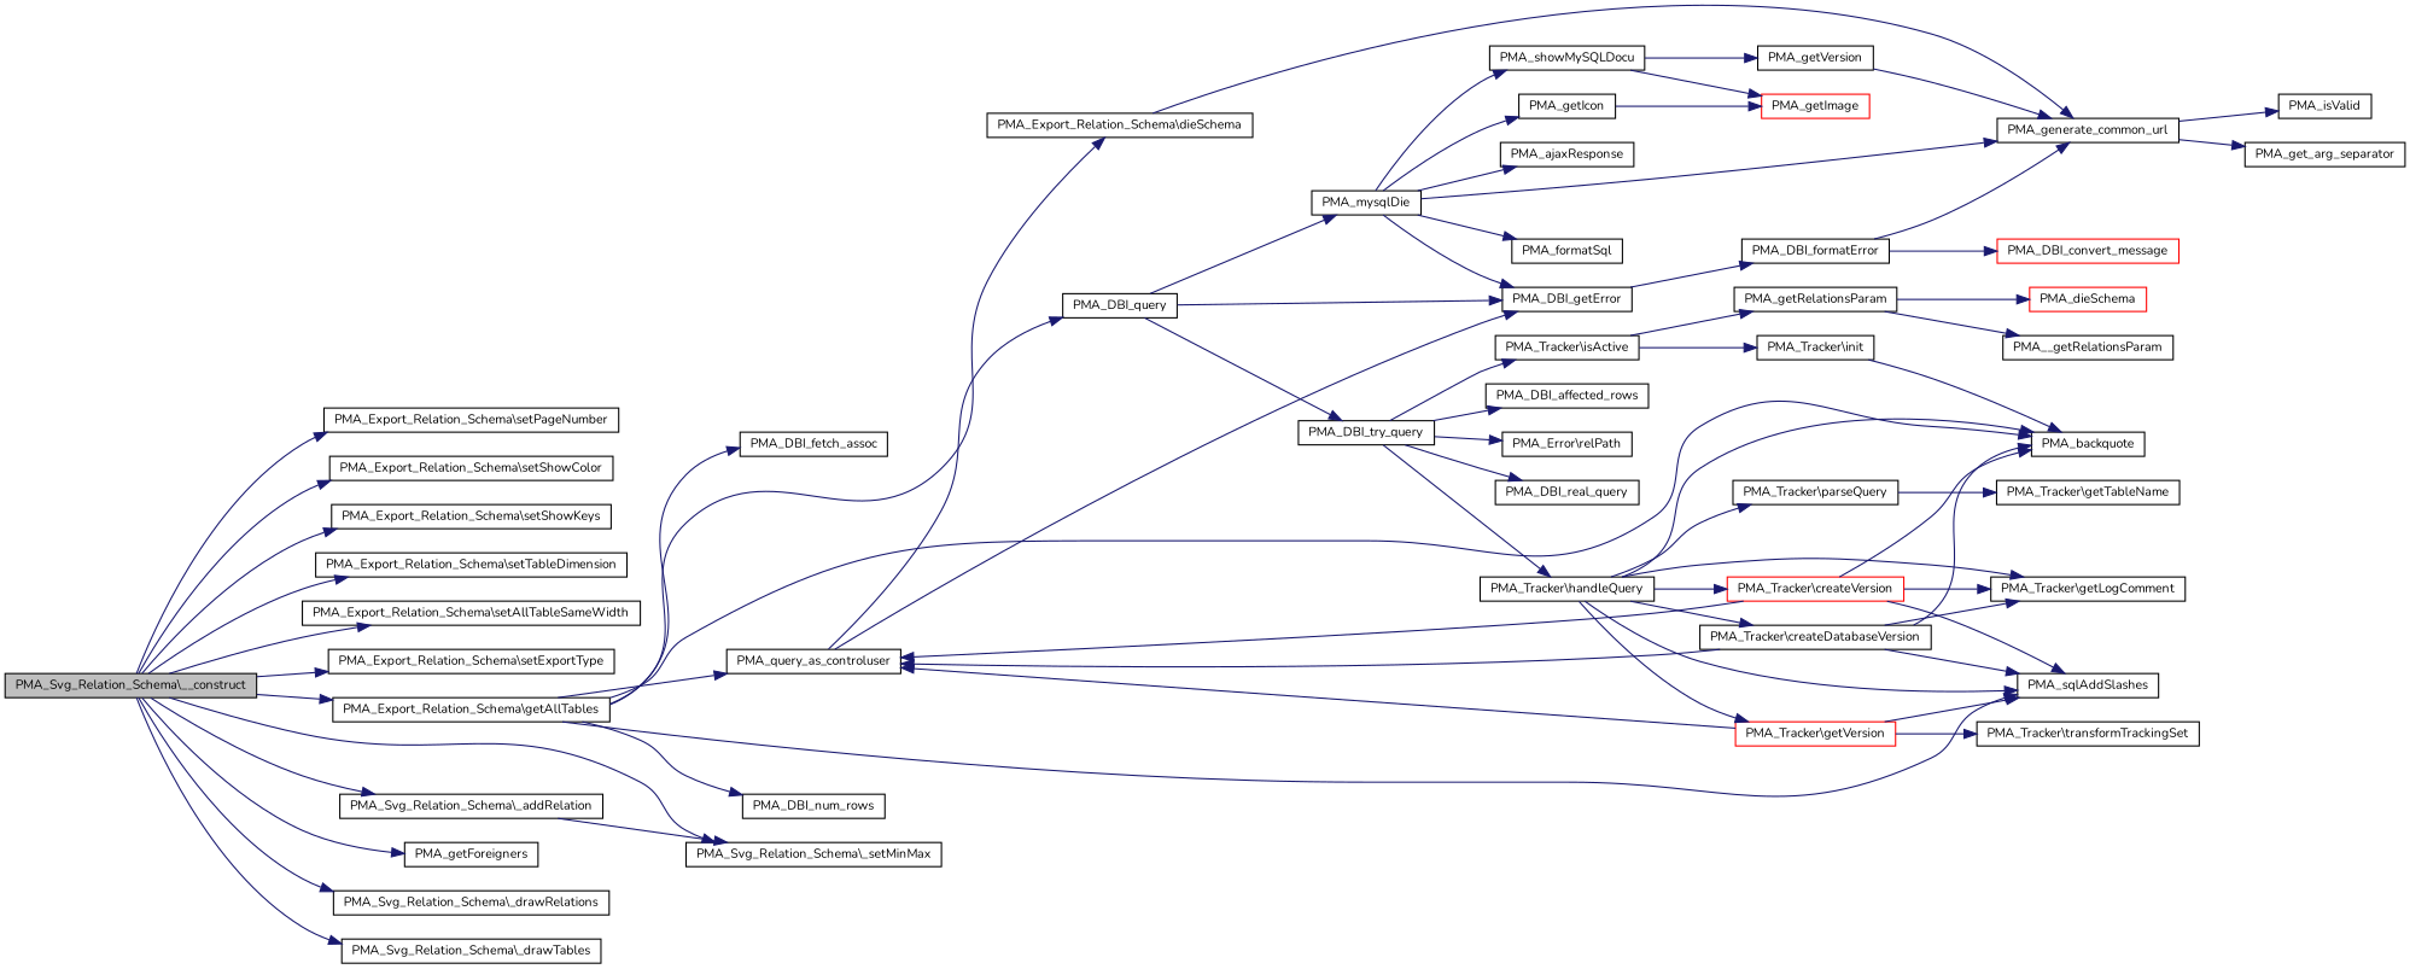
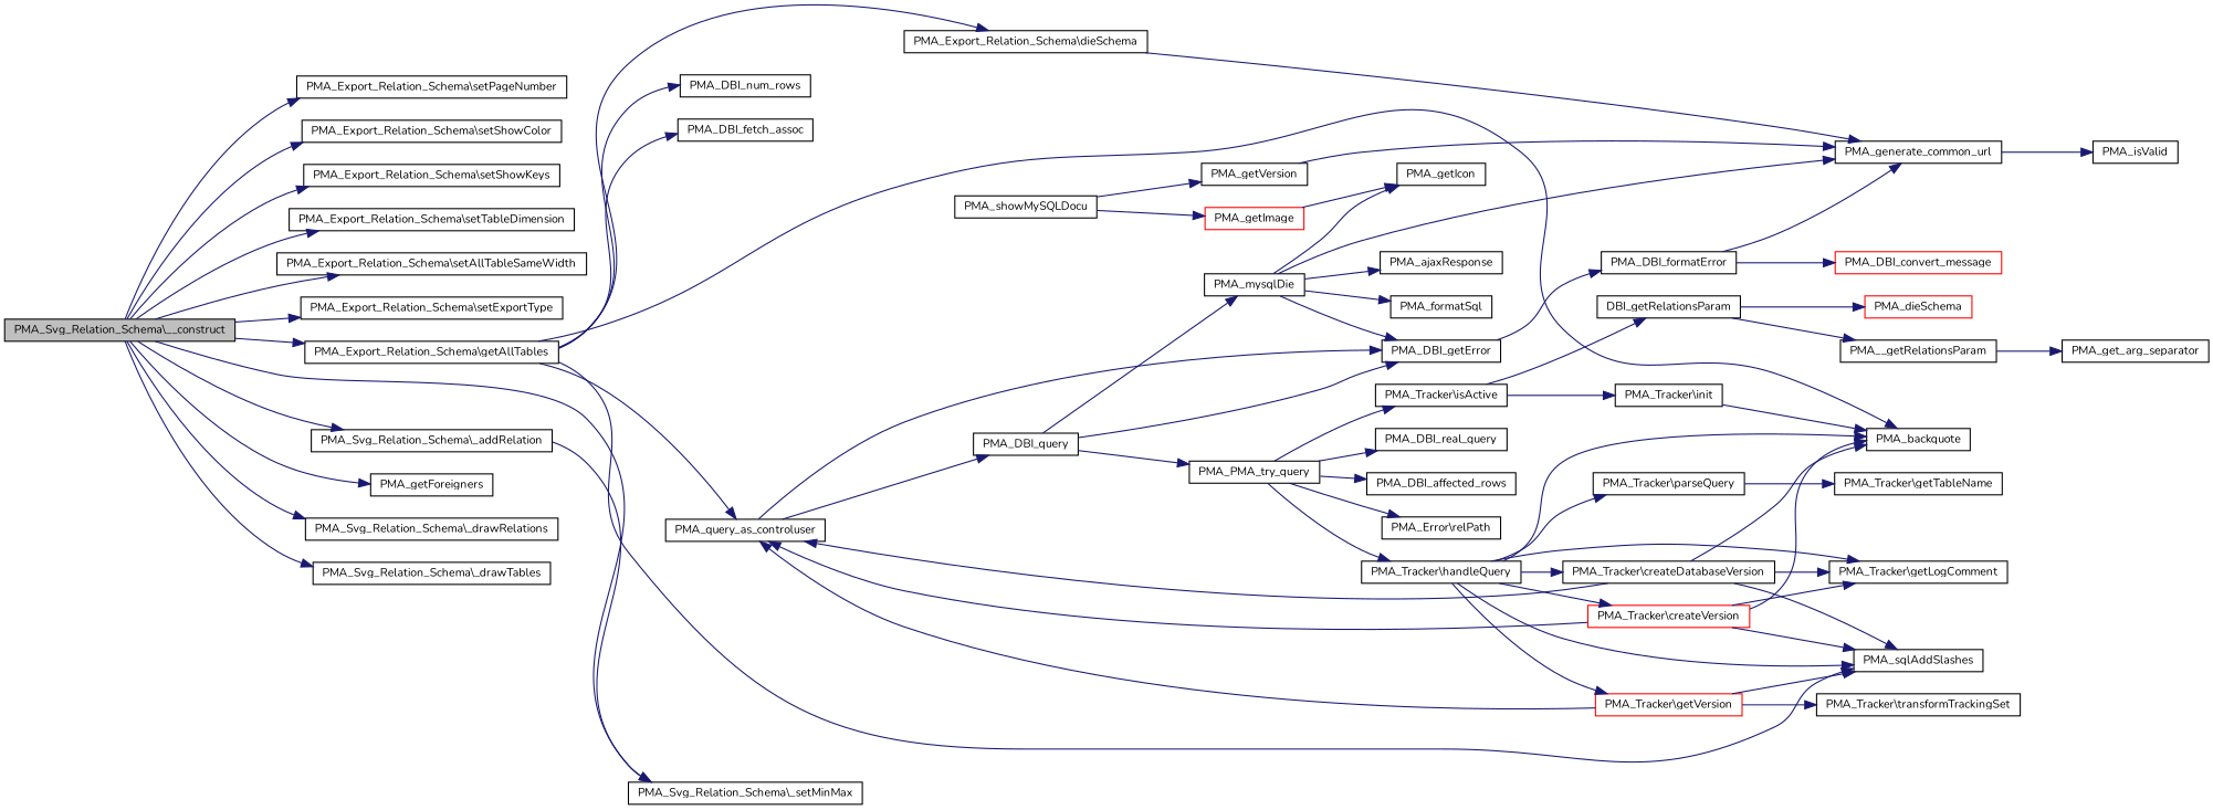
  digraph {
    fontname=Nunito
    rankdir=LR
    node [color=black fillcolor=white fontname=Nunito fontsize=10 shape=record style=filled]
    edge [color=midnightblue fontname=Nunito fontsize=10 labelfontname=Helvetica labelfontsize=10 style=solid]
    n1 [fillcolor=grey75 fontcolor=black height=0.2 label="PMA_Svg_Relation_Schema\\__construct" width=0.4]
    n2 [height=0.2 label="PMA_Export_Relation_Schema\\setPageNumber" width=0.4]
    n3 [height=0.2 label="PMA_Export_Relation_Schema\\setShowColor" width=0.4]
    n4 [height=0.2 label="PMA_Export_Relation_Schema\\setShowKeys" width=0.4]
    n5 [height=0.2 label="PMA_Export_Relation_Schema\\setTableDimension" width=0.4]
    n6 [height=0.2 label="PMA_Export_Relation_Schema\\setAllTableSameWidth" width=0.4]
    n7 [height=0.2 label="PMA_Export_Relation_Schema\\setExportType" width=0.4]
    n8 [height=0.2 label="PMA_Export_Relation_Schema\\getAllTables" width=0.4]
    n9 [height=0.2 label="PMA_Svg_Relation_Schema\\_setMinMax" width=0.4]
    n10 [height=0.2 label=PMA_getForeigners width=0.4]
    n11 [height=0.2 label="PMA_Svg_Relation_Schema\\_addRelation" width=0.4]
    n12 [height=0.2 label="PMA_Svg_Relation_Schema\\_drawRelations" width=0.4]
    n13 [height=0.2 label="PMA_Svg_Relation_Schema\\_drawTables" width=0.4]
    n14 [height=0.2 label=PMA_backquote width=0.4]
    n15 [height=0.2 label=PMA_sqlAddSlashes width=0.4]
    n16 [height=0.2 label=PMA_query_as_controluser width=0.4]
    n17 [height=0.2 label=PMA_DBI_num_rows width=0.4]
    n18 [height=0.2 label="PMA_Export_Relation_Schema\\dieSchema" width=0.4]
    n19 [height=0.2 label=PMA_DBI_fetch_assoc width=0.4]
    n20 [height=0.2 label=PMA_DBI_query width=0.4]
    n21 [height=0.2 label=PMA_DBI_getError width=0.4]
    n22 [height=0.2 label=PMA_generate_common_url width=0.4]
-   n23 [height=0.2 label=PMA_DBI_try_query width=0.4]
+   n23 [height=0.2 label=PMA_PMA_try_query width=0.4]
    n24 [height=0.2 label=PMA_mysqlDie width=0.4]
    n25 [height=0.2 label=PMA_DBI_real_query width=0.4]
    n26 [height=0.2 label=PMA_DBI_affected_rows width=0.4]
    n27 [height=0.2 label="PMA_Error\\relPath" width=0.4]
    n28 [height=0.2 label="PMA_Tracker\\isActive" width=0.4]
    n29 [height=0.2 label="PMA_Tracker\\handleQuery" width=0.4]
    n30 [height=0.2 label=PMA_formatSql width=0.4]
    n31 [height=0.2 label=PMA_showMySQLDocu width=0.4]
    n32 [height=0.2 label=PMA_getIcon width=0.4]
    n33 [height=0.2 label=PMA_ajaxResponse width=0.4]
    n34 [height=0.2 label=PMA_DBI_formatError width=0.4]
-   n35 [height=0.2 label=PMA_getRelationsParam width=0.4]
+   n35 [height=0.2 label=DBI_getRelationsParam width=0.4]
    n36 [height=0.2 label="PMA_Tracker\\init" width=0.4]
    n37 [height=0.2 label="PMA_Tracker\\parseQuery" width=0.4]
    n38 [color=red height=0.2 label="PMA_Tracker\\getVersion" width=0.4]
    n39 [color=red height=0.2 label="PMA_Tracker\\createVersion" width=0.4]
    n40 [height=0.2 label="PMA_Tracker\\getLogComment" width=0.4]
    n41 [height=0.2 label="PMA_Tracker\\createDatabaseVersion" width=0.4]
    n42 [height=0.2 label=PMA__getRelationsParam width=0.4]
    n43 [color=red height=0.2 label=PMA_dieSchema width=0.4]
    n44 [height=0.2 label="PMA_Tracker\\getTableName" width=0.4]
    n45 [height=0.2 label="PMA_Tracker\\transformTrackingSet" width=0.4]
    n46 [height=0.2 label=PMA_isValid width=0.4]
    n47 [height=0.2 label=PMA_get_arg_separator width=0.4]
    n48 [height=0.2 label=PMA_getVersion width=0.4]
    n49 [color=red height=0.2 label=PMA_getImage width=0.4]
    n50 [color=red height=0.2 label=PMA_DBI_convert_message width=0.4]
    n1 -> n2
    n1 -> n3
    n1 -> n4
    n1 -> n5
    n1 -> n6
    n1 -> n7
    n1 -> n8
    n1 -> n9
    n1 -> n10
    n1 -> n11
    n1 -> n12
    n1 -> n13
    n8 -> n14
    n8 -> n15
    n8 -> n16
    n8 -> n17
    n8 -> n18
    n8 -> n19
    n11 -> n9
    n16 -> n20
    n16 -> n21
    n18 -> n22
    n20 -> n21
    n20 -> n23
    n20 -> n24
    n21 -> n34
    n22 -> n46
-   n22 -> n47
+   n42 -> n47
    n23 -> n25
    n23 -> n26
    n23 -> n27
    n23 -> n28
    n23 -> n29
    n24 -> n21
    n24 -> n22
    n24 -> n30
-   n24 -> n31
    n24 -> n32
    n24 -> n33
    n28 -> n35
    n28 -> n36
    n29 -> n14
    n29 -> n15
    n29 -> n37
    n29 -> n38
    n29 -> n39
    n29 -> n40
    n29 -> n41
    n31 -> n48
    n31 -> n49
-   n32 -> n49
+   n49 -> n32
    n34 -> n22
    n34 -> n50
    n35 -> n42
    n35 -> n43
    n36 -> n14
    n37 -> n44
    n38 -> n15
    n38 -> n16
    n38 -> n45
    n39 -> n14
    n39 -> n15
    n39 -> n16
    n39 -> n40
    n41 -> n14
    n41 -> n15
    n41 -> n16
    n41 -> n40
    n48 -> n22
  }
